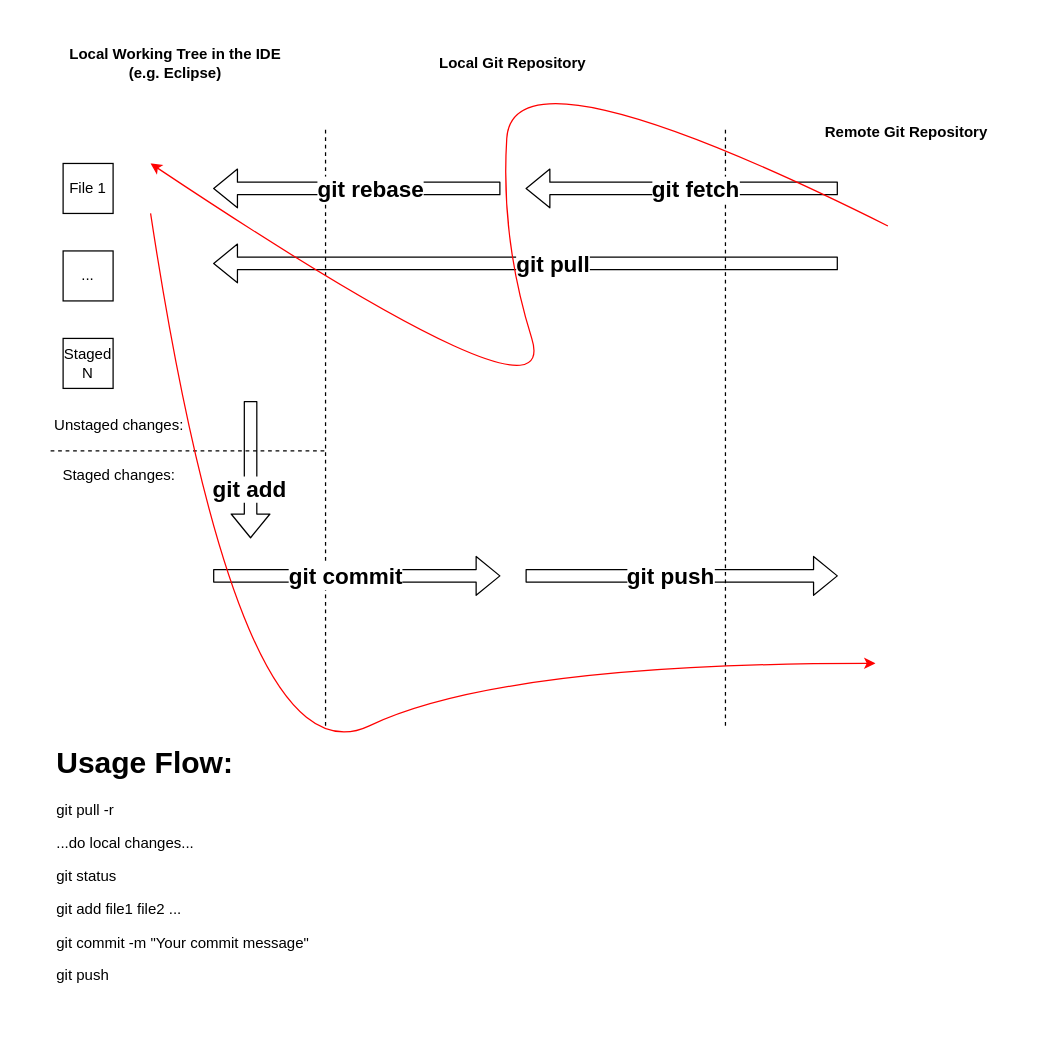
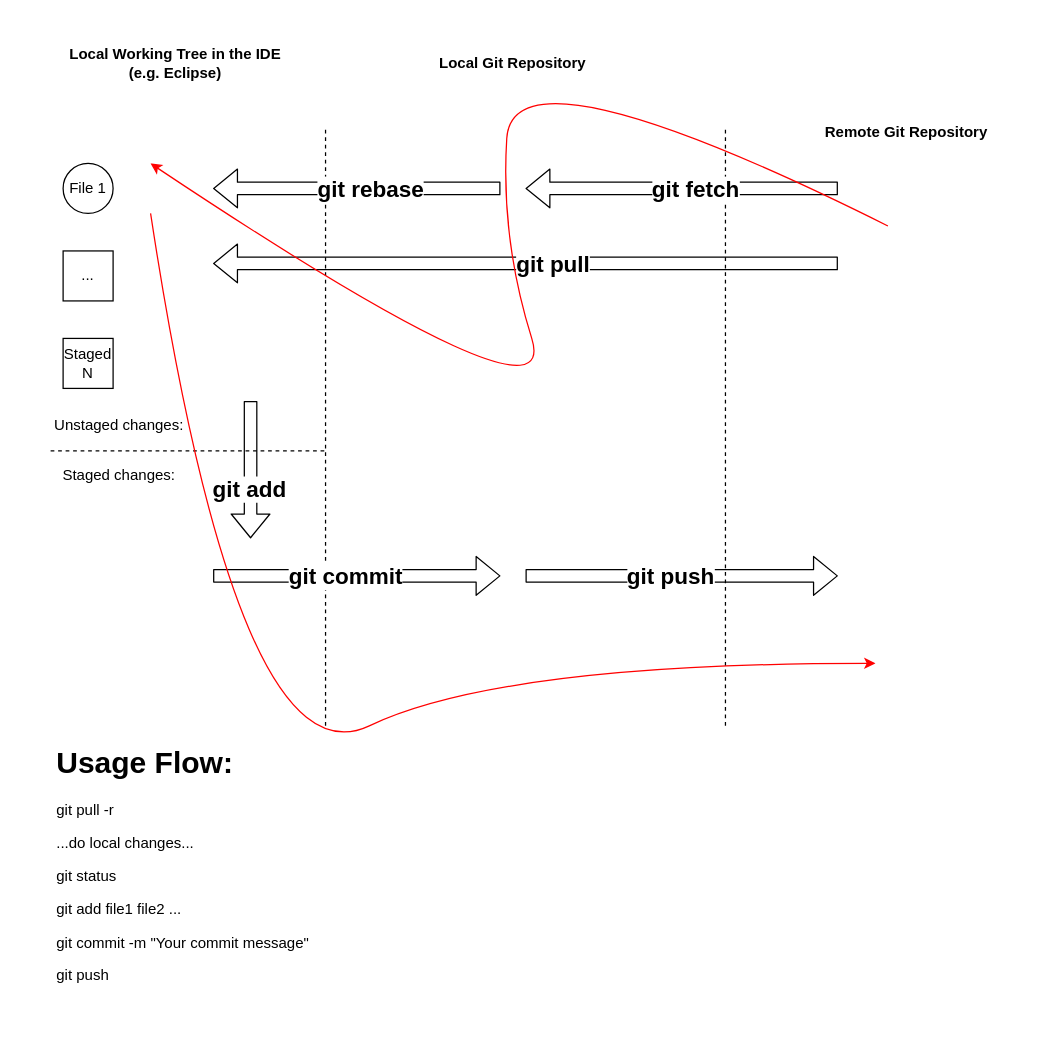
  <mxCell id="0" />
  <mxCell id="1" parent="0" />
  <mxCell id="2" value="" style="endArrow=none;dashed=1;html=1;" parent="1" edge="1"><mxGeometry width="50" height="50" relative="1" as="geometry"><mxPoint x="260" y="580" as="sourcePoint" /><mxPoint x="260" y="100" as="targetPoint" /></mxGeometry></mxCell>
  <mxCell id="3" value="" style="endArrow=none;dashed=1;html=1;" parent="1" edge="1"><mxGeometry width="50" height="50" relative="1" as="geometry"><mxPoint x="580" y="580" as="sourcePoint" /><mxPoint x="580" y="100" as="targetPoint" /></mxGeometry></mxCell>
  <mxCell id="4" value="&lt;b&gt;Local Working Tree in the IDE (e.g. Eclipse)&lt;br&gt;&lt;/b&gt;" style="text;html=1;strokeColor=none;fillColor=none;align=center;verticalAlign=middle;whiteSpace=wrap;rounded=0;" parent="1" vertex="1"><mxGeometry x="50" y="20" width="180" height="60" as="geometry" /></mxCell>
  <mxCell id="5" value="&lt;b&gt;Local Git Repository&lt;/b&gt;" style="text;html=1;strokeColor=none;fillColor=none;align=center;verticalAlign=middle;whiteSpace=wrap;rounded=0;" parent="1" vertex="1"><mxGeometry x="320" y="20" width="180" height="60" as="geometry" /></mxCell>
  <mxCell id="6" value="&lt;b&gt;Remote Git Repository&lt;br&gt;&lt;/b&gt;" style="text;html=1;strokeColor=none;fillColor=none;align=center;verticalAlign=middle;whiteSpace=wrap;rounded=0;" parent="1" vertex="1"><mxGeometry x="635" y="75" width="180" height="60" as="geometry" /></mxCell>
- <mxCell id="7" value="File 1" style="whiteSpace=wrap;html=1;aspect=fixed;" parent="1" vertex="1"><mxGeometry x="50" y="130" width="40" height="40" as="geometry" /></mxCell>
+ <mxCell id="7" value="File 1" style="ellipse;whiteSpace=wrap;html=1;aspect=fixed;" parent="1" vertex="1"><mxGeometry x="50" y="130" width="40" height="40" as="geometry" /></mxCell>
  <mxCell id="8" value="..." style="whiteSpace=wrap;html=1;aspect=fixed;" parent="1" vertex="1"><mxGeometry x="50" y="200" width="40" height="40" as="geometry" /></mxCell>
  <mxCell id="9" value="Staged N" style="whiteSpace=wrap;html=1;aspect=fixed;" parent="1" vertex="1"><mxGeometry x="50" y="270" width="40" height="40" as="geometry" /></mxCell>
  <mxCell id="10" value="" style="shape=flexArrow;endArrow=classic;html=1;" parent="1" edge="1"><mxGeometry width="50" height="50" relative="1" as="geometry"><mxPoint x="670" y="210" as="sourcePoint" /><mxPoint x="170" y="210" as="targetPoint" /></mxGeometry></mxCell>
  <mxCell id="11" value="&lt;font style=&quot;font-size: 18px&quot;&gt;&lt;b&gt;git pull &lt;/b&gt;&lt;/font&gt;" style="edgeLabel;html=1;align=center;verticalAlign=middle;resizable=0;points=[];" parent="10" vertex="1" connectable="0"><mxGeometry x="-0.083" relative="1" as="geometry"><mxPoint as="offset" /></mxGeometry></mxCell>
  <mxCell id="12" value="" style="shape=flexArrow;endArrow=classic;html=1;" parent="1" edge="1"><mxGeometry width="50" height="50" relative="1" as="geometry"><mxPoint x="420" y="460" as="sourcePoint" /><mxPoint x="670" y="460" as="targetPoint" /></mxGeometry></mxCell>
  <mxCell id="13" value="&lt;font style=&quot;font-size: 18px&quot;&gt;&lt;b&gt;git push &lt;/b&gt;&lt;/font&gt;" style="edgeLabel;html=1;align=center;verticalAlign=middle;resizable=0;points=[];" parent="12" vertex="1" connectable="0"><mxGeometry x="-0.083" relative="1" as="geometry"><mxPoint as="offset" /></mxGeometry></mxCell>
  <mxCell id="14" value="" style="shape=flexArrow;endArrow=classic;html=1;" parent="1" edge="1"><mxGeometry width="50" height="50" relative="1" as="geometry"><mxPoint x="670" y="150" as="sourcePoint" /><mxPoint x="420" y="150" as="targetPoint" /></mxGeometry></mxCell>
  <mxCell id="15" value="&lt;font style=&quot;font-size: 18px&quot;&gt;&lt;b&gt;git fetch &lt;/b&gt;&lt;/font&gt;" style="edgeLabel;html=1;align=center;verticalAlign=middle;resizable=0;points=[];" parent="14" vertex="1" connectable="0"><mxGeometry x="-0.083" relative="1" as="geometry"><mxPoint as="offset" /></mxGeometry></mxCell>
  <mxCell id="16" value="" style="shape=flexArrow;endArrow=classic;html=1;" parent="1" edge="1"><mxGeometry width="50" height="50" relative="1" as="geometry"><mxPoint x="400" y="150" as="sourcePoint" /><mxPoint x="170" y="150" as="targetPoint" /></mxGeometry></mxCell>
  <mxCell id="17" value="&lt;font style=&quot;font-size: 18px&quot;&gt;&lt;b&gt;git rebase&lt;/b&gt;&lt;/font&gt;" style="edgeLabel;html=1;align=center;verticalAlign=middle;resizable=0;points=[];" parent="16" vertex="1" connectable="0"><mxGeometry x="-0.083" relative="1" as="geometry"><mxPoint as="offset" /></mxGeometry></mxCell>
  <mxCell id="18" value="" style="shape=flexArrow;endArrow=classic;html=1;" parent="1" edge="1"><mxGeometry width="50" height="50" relative="1" as="geometry"><mxPoint x="170" y="460" as="sourcePoint" /><mxPoint x="400" y="460" as="targetPoint" /></mxGeometry></mxCell>
  <mxCell id="19" value="&lt;font style=&quot;font-size: 18px&quot;&gt;&lt;b&gt;git commit&lt;/b&gt;&lt;/font&gt;" style="edgeLabel;html=1;align=center;verticalAlign=middle;resizable=0;points=[];" parent="18" vertex="1" connectable="0"><mxGeometry x="-0.083" relative="1" as="geometry"><mxPoint as="offset" /></mxGeometry></mxCell>
  <mxCell id="20" value="" style="endArrow=none;dashed=1;html=1;" parent="1" edge="1"><mxGeometry width="50" height="50" relative="1" as="geometry"><mxPoint x="40" y="360" as="sourcePoint" /><mxPoint x="260" y="360" as="targetPoint" /></mxGeometry></mxCell>
  <mxCell id="21" value="Staged changes:" style="text;html=1;strokeColor=none;fillColor=none;align=center;verticalAlign=middle;whiteSpace=wrap;rounded=0;" parent="1" vertex="1"><mxGeometry y="370" width="150" height="20" as="geometry" x="20" /></mxCell>
  <mxCell id="22" value="Unstaged changes:" style="text;html=1;strokeColor=none;fillColor=none;align=center;verticalAlign=middle;whiteSpace=wrap;rounded=0;" parent="1" vertex="1"><mxGeometry y="330" width="150" height="20" as="geometry" x="20" /></mxCell>
  <mxCell id="23" value="" style="shape=flexArrow;endArrow=classic;html=1;" parent="1" edge="1"><mxGeometry width="50" height="50" relative="1" as="geometry"><mxPoint x="200" y="320" as="sourcePoint" /><mxPoint x="200" y="430" as="targetPoint" /></mxGeometry></mxCell>
  <mxCell id="24" value="&lt;font style=&quot;font-size: 18px&quot;&gt;&lt;b&gt;git add&lt;br&gt;&lt;/b&gt;&lt;/font&gt;" style="edgeLabel;html=1;align=center;verticalAlign=middle;resizable=0;points=[];" parent="23" vertex="1" connectable="0"><mxGeometry x="0.267" y="-2" relative="1" as="geometry"><mxPoint as="offset" /></mxGeometry></mxCell>
  <mxCell id="25" value="" style="curved=1;endArrow=classic;html=1;strokeColor=#FF0000;" parent="1" edge="1"><mxGeometry width="50" height="50" relative="1" as="geometry"><mxPoint x="120" y="170" as="sourcePoint" /><mxPoint x="700" y="530" as="targetPoint" /><Array as="points"><mxPoint x="190" y="630" /><mxPoint x="400" y="530" /></Array></mxGeometry></mxCell>
  <mxCell id="26" value="" style="curved=1;endArrow=classic;html=1;strokeColor=#FF0000;" parent="1" edge="1"><mxGeometry width="50" height="50" relative="1" as="geometry"><mxPoint x="710" y="180" as="sourcePoint" /><mxPoint x="120" y="130" as="targetPoint" /><Array as="points"><mxPoint x="410" y="30" /><mxPoint x="400" y="190" /><mxPoint x="450" y="350" /></Array></mxGeometry></mxCell>
  <mxCell id="27" value="&lt;h1&gt;Usage Flow:&lt;br&gt;&lt;/h1&gt;&lt;p&gt;git pull -r&lt;/p&gt;&lt;p&gt;...do local changes...&lt;br&gt;&lt;/p&gt;&lt;p&gt;git status&lt;/p&gt;&lt;p&gt;git add file1 file2 ...&lt;/p&gt;&lt;p&gt;git commit -m &quot;Your commit message&quot;&lt;/p&gt;&lt;p&gt;git push&lt;br&gt;&lt;/p&gt;" style="text;html=1;strokeColor=none;fillColor=none;spacing=5;spacingTop=-20;whiteSpace=wrap;overflow=hidden;rounded=0;" vertex="1" parent="1"><mxGeometry x="40" y="590" width="220" height="230" as="geometry" /></mxCell>
